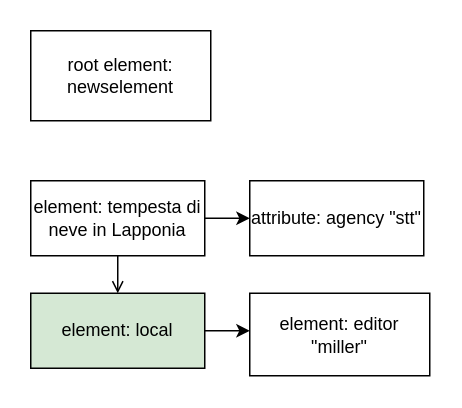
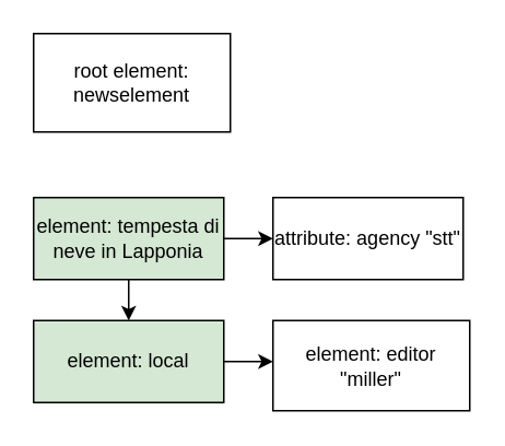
  <mxCell id="0" />
  <mxCell id="1" parent="0" />
  <mxCell id="2" value="root element:&lt;br&gt;newselement" style="rounded=0;whiteSpace=wrap;html=1;" vertex="1" parent="1"><mxGeometry x="20" y="20" width="120" height="60" as="geometry" /></mxCell>
  <mxCell id="3" style="edgeStyle=orthogonalEdgeStyle;rounded=0;orthogonalLoop=1;jettySize=auto;html=1;" edge="1" parent="1" source="5" target="6"><mxGeometry relative="1" as="geometry" /></mxCell>
- <mxCell id="4" style="edgeStyle=orthogonalEdgeStyle;rounded=0;orthogonalLoop=1;jettySize=auto;html=1;endArrow=open;" edge="1" parent="1" source="5" target="8"><mxGeometry relative="1" as="geometry" /></mxCell>
- <mxCell id="5" value="element: tempesta di neve in Lapponia" style="rounded=0;whiteSpace=wrap;html=1;" vertex="1" parent="1"><mxGeometry x="20" y="120" width="116" height="50" as="geometry" /></mxCell>
+ <mxCell id="4" style="edgeStyle=orthogonalEdgeStyle;rounded=0;orthogonalLoop=1;jettySize=auto;html=1;" edge="1" parent="1" source="5" target="8"><mxGeometry relative="1" as="geometry" /></mxCell>
+ <mxCell id="5" value="element: tempesta di neve in Lapponia" style="rounded=0;whiteSpace=wrap;html=1;fillColor=#d5e8d4;" vertex="1" parent="1"><mxGeometry x="20" y="120" width="116" height="50" as="geometry" /></mxCell>
  <mxCell id="6" value="attribute: agency &quot;stt&quot;" style="rounded=0;whiteSpace=wrap;html=1;" vertex="1" parent="1"><mxGeometry x="166" y="120" width="116" height="50" as="geometry" /></mxCell>
  <mxCell id="7" style="edgeStyle=orthogonalEdgeStyle;rounded=0;orthogonalLoop=1;jettySize=auto;html=1;" edge="1" parent="1" source="8"><mxGeometry relative="1" as="geometry"><mxPoint x="166" y="220" as="targetPoint" /></mxGeometry></mxCell>
  <mxCell id="8" value="element: local" style="rounded=0;whiteSpace=wrap;html=1;fillColor=#d5e8d4;" vertex="1" parent="1"><mxGeometry x="20" y="195" width="116" height="50" as="geometry" /></mxCell>
  <mxCell id="9" value="element: editor &quot;miller&quot;" style="whiteSpace=wrap;html=1;" vertex="1" parent="1"><mxGeometry x="166" y="195" width="120" height="55" as="geometry" /></mxCell>
